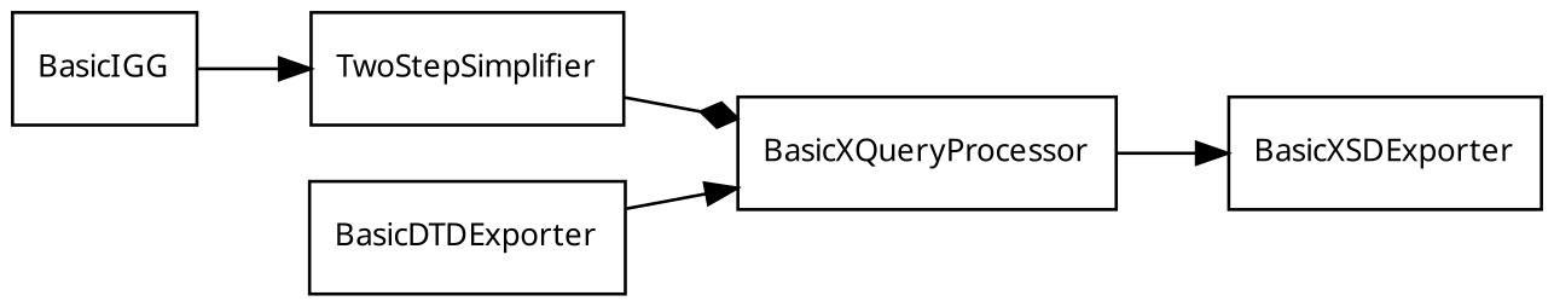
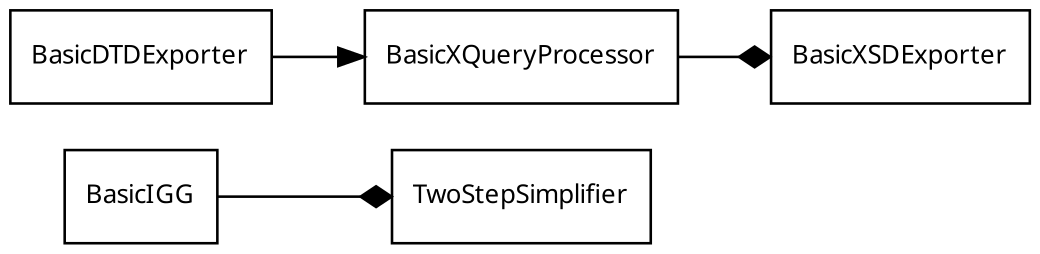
  digraph {
    rankdir=LR
    node [fontname="TeXGyrePagella-Regular" fontsize=10 shape=rectangle]
    edge [arrowhead=normal fontname="TeXGyrePagella-Regular" fontsize=10]
    BasicIGG
    TwoStepSimplifier
    BasicXQueryProcessor
    BasicXSDExporter
    BasicDTDExporter
-   BasicIGG -> TwoStepSimplifier
-   TwoStepSimplifier -> BasicXQueryProcessor [arrowhead=diamond]
-   BasicXQueryProcessor -> BasicXSDExporter
+   BasicIGG -> TwoStepSimplifier [arrowhead=diamond]
+   BasicXQueryProcessor -> BasicXSDExporter [arrowhead=diamond]
    BasicDTDExporter -> BasicXQueryProcessor
  }
